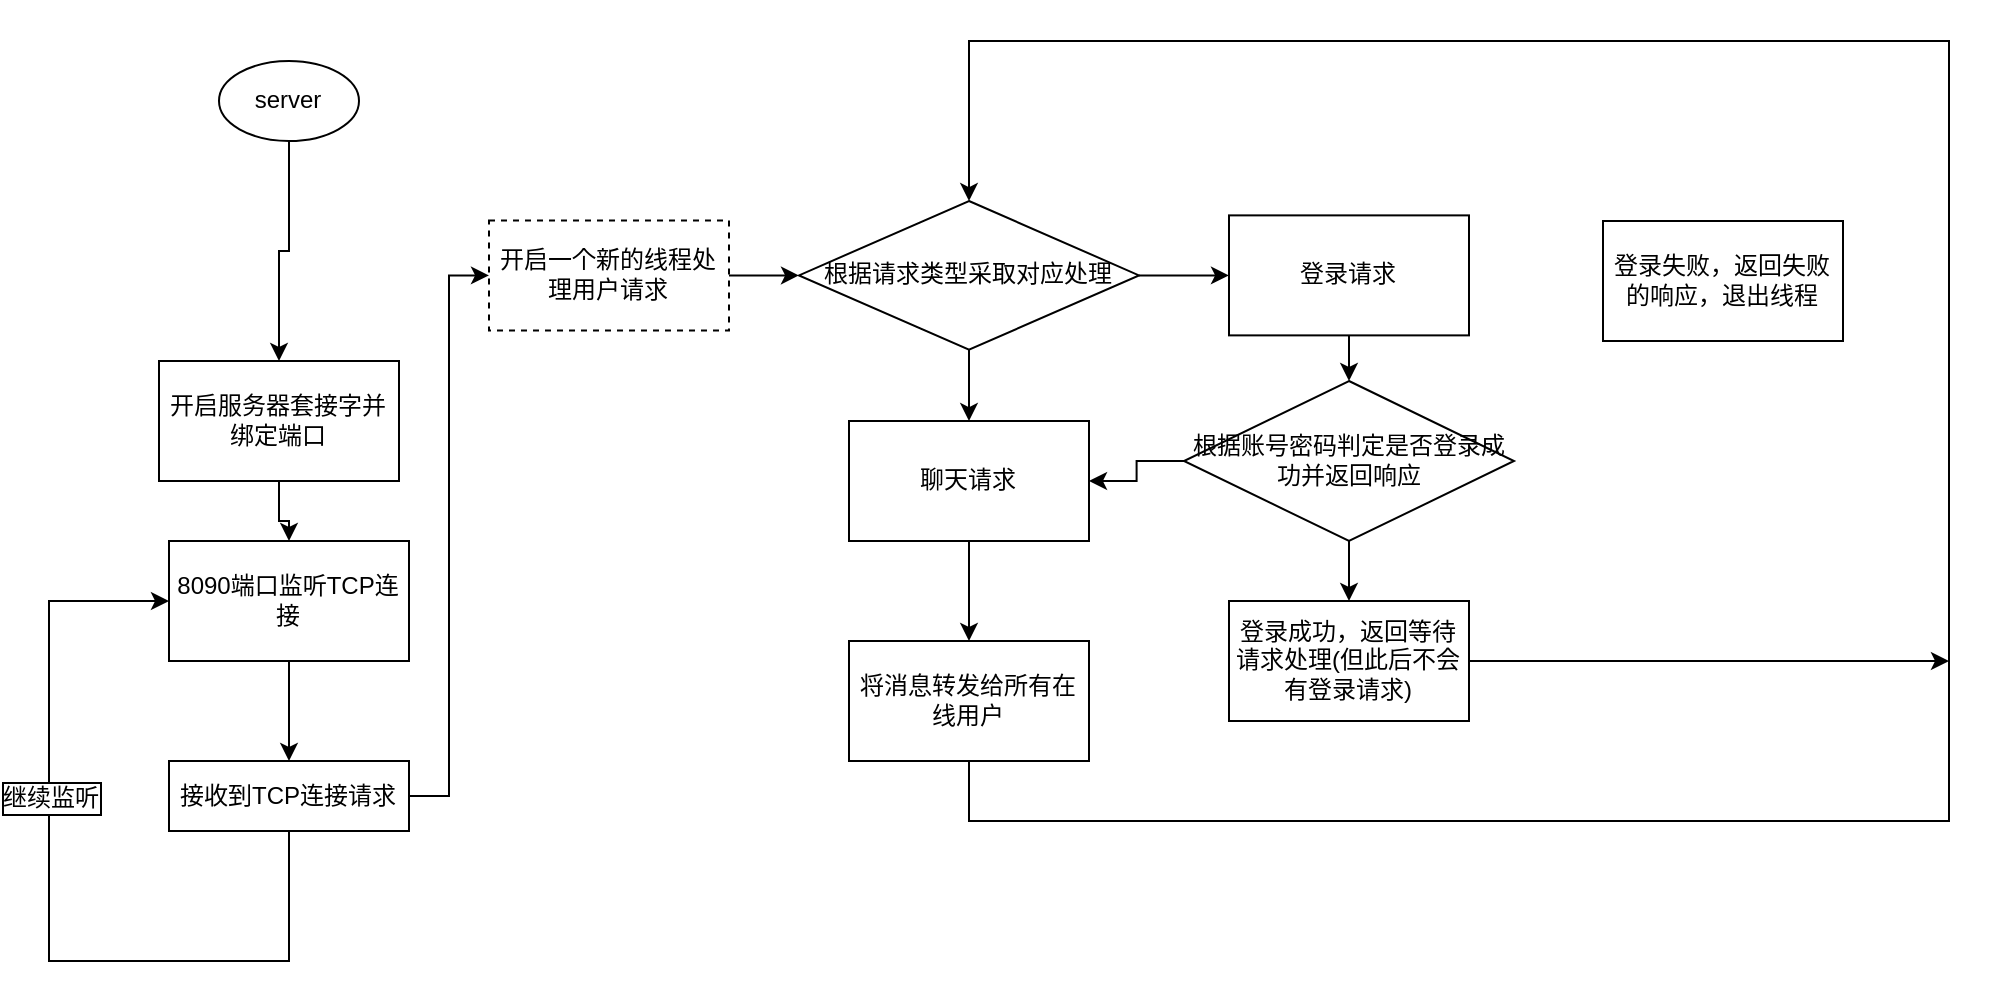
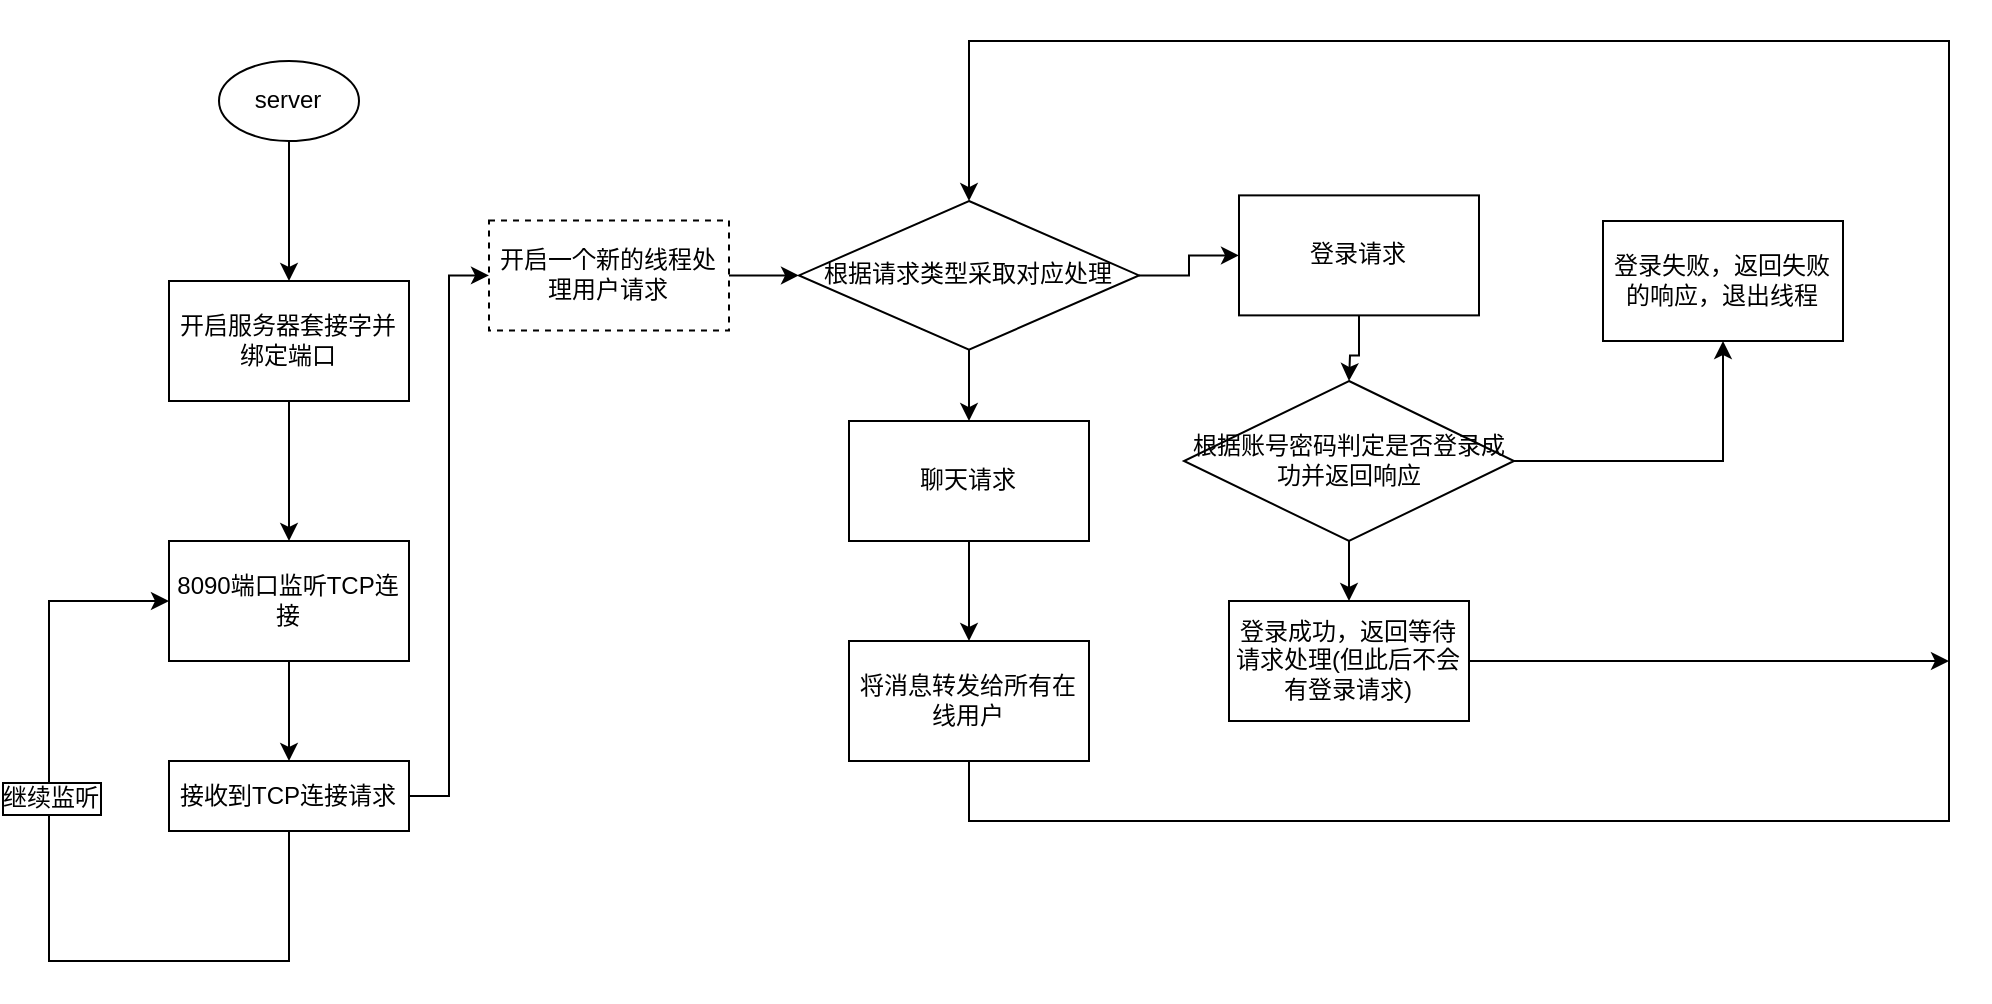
  <mxCell id="0" />
  <mxCell id="1" parent="0" />
  <mxCell id="2" value="" style="edgeStyle=orthogonalEdgeStyle;rounded=0;orthogonalLoop=1;jettySize=auto;html=1;" parent="1" source="3" target="11" edge="1"><mxGeometry relative="1" as="geometry" /></mxCell>
  <mxCell id="3" value="server" style="ellipse;whiteSpace=wrap;html=1;" parent="1" vertex="1"><mxGeometry x="105" y="30" width="70" height="40" as="geometry" /></mxCell>
  <mxCell id="4" value="" style="edgeStyle=orthogonalEdgeStyle;rounded=0;orthogonalLoop=1;jettySize=auto;html=1;" parent="1" source="5" target="7" edge="1"><mxGeometry relative="1" as="geometry" /></mxCell>
  <mxCell id="5" value="8090端口监听TCP连接" style="whiteSpace=wrap;html=1;" parent="1" vertex="1"><mxGeometry x="80" y="270" width="120" height="60" as="geometry" /></mxCell>
  <mxCell id="6" value="" style="edgeStyle=orthogonalEdgeStyle;rounded=0;orthogonalLoop=1;jettySize=auto;html=1;entryX=0;entryY=0.5;entryDx=0;entryDy=0;" parent="1" source="7" target="9" edge="1"><mxGeometry relative="1" as="geometry" /></mxCell>
  <mxCell id="7" value="接收到TCP连接请求" style="whiteSpace=wrap;html=1;" parent="1" vertex="1"><mxGeometry x="80" y="380" width="120" height="35" as="geometry" /></mxCell>
  <mxCell id="8" value="" style="edgeStyle=orthogonalEdgeStyle;rounded=0;orthogonalLoop=1;jettySize=auto;html=1;fontSize=12;entryX=0;entryY=0.5;entryDx=0;entryDy=0;" parent="1" source="9" target="16" edge="1"><mxGeometry relative="1" as="geometry"><mxPoint x="440" y="337.5" as="targetPoint" /></mxGeometry></mxCell>
  <mxCell id="9" value="开启一个新的线程处理用户请求" style="whiteSpace=wrap;html=1;dashed=1;" parent="1" vertex="1"><mxGeometry x="240" y="109.69" width="120" height="55" as="geometry" /></mxCell>
  <mxCell id="10" value="" style="edgeStyle=orthogonalEdgeStyle;rounded=0;orthogonalLoop=1;jettySize=auto;html=1;" parent="1" source="11" target="5" edge="1"><mxGeometry relative="1" as="geometry" /></mxCell>
- <mxCell id="11" value="开启服务器套接字并绑定端口" style="rounded=0;whiteSpace=wrap;html=1;" parent="1" vertex="1"><mxGeometry x="75" y="180" width="120" height="60" as="geometry" /></mxCell>
+ <mxCell id="11" value="开启服务器套接字并绑定端口" style="rounded=0;whiteSpace=wrap;html=1;" parent="1" vertex="1"><mxGeometry x="80" y="140" width="120" height="60" as="geometry" /></mxCell>
  <mxCell id="12" value="" style="endArrow=classic;html=1;rounded=0;exitX=0.5;exitY=1;exitDx=0;exitDy=0;entryX=0;entryY=0.5;entryDx=0;entryDy=0;" parent="1" source="7" target="5" edge="1"><mxGeometry width="50" height="50" relative="1" as="geometry"><mxPoint x="360" y="370" as="sourcePoint" /><mxPoint x="410" y="320" as="targetPoint" /><Array as="points"><mxPoint x="140" y="480" /><mxPoint x="20" y="480" /><mxPoint x="20" y="300" /></Array></mxGeometry></mxCell>
  <mxCell id="13" value="&lt;font style=&quot;font-size: 12px;&quot;&gt;继续监听&lt;/font&gt;" style="edgeLabel;html=1;align=center;verticalAlign=middle;resizable=0;points=[];labelBorderColor=default;" parent="12" vertex="1" connectable="0"><mxGeometry x="0.161" relative="1" as="geometry"><mxPoint y="-20" as="offset" /></mxGeometry></mxCell>
  <mxCell id="14" value="" style="edgeStyle=orthogonalEdgeStyle;rounded=0;orthogonalLoop=1;jettySize=auto;html=1;fontSize=12;" parent="1" source="16" target="18" edge="1"><mxGeometry relative="1" as="geometry" /></mxCell>
  <mxCell id="15" value="" style="edgeStyle=orthogonalEdgeStyle;rounded=0;orthogonalLoop=1;jettySize=auto;html=1;fontSize=12;" parent="1" source="16" target="26" edge="1"><mxGeometry relative="1" as="geometry" /></mxCell>
  <mxCell id="16" value="根据请求类型采取对应处理" style="rhombus;labelBorderColor=none;fontSize=12;fillColor=default;whiteSpace=wrap;" parent="1" vertex="1"><mxGeometry x="395" y="100.01" width="170" height="74.37" as="geometry" /></mxCell>
  <mxCell id="17" value="" style="edgeStyle=orthogonalEdgeStyle;rounded=0;orthogonalLoop=1;jettySize=auto;html=1;fontSize=12;" parent="1" source="18" edge="1"><mxGeometry relative="1" as="geometry"><mxPoint x="670" y="189.995" as="targetPoint" /></mxGeometry></mxCell>
- <mxCell id="18" value="登录请求" style="whiteSpace=wrap;html=1;labelBorderColor=none;" parent="1" vertex="1"><mxGeometry x="610" y="107.195" width="120" height="60" as="geometry" /></mxCell>
- <mxCell id="19" value="" style="edgeStyle=orthogonalEdgeStyle;rounded=0;orthogonalLoop=1;jettySize=auto;html=1;fontSize=12;" parent="1" source="21" target="26" edge="1"><mxGeometry relative="1" as="geometry" /></mxCell>
+ <mxCell id="18" value="登录请求" style="whiteSpace=wrap;html=1;labelBorderColor=none;" parent="1" vertex="1"><mxGeometry x="615" y="97.195" width="120" height="60" as="geometry" /></mxCell>
+ <mxCell id="19" value="" style="edgeStyle=orthogonalEdgeStyle;rounded=0;orthogonalLoop=1;jettySize=auto;html=1;fontSize=12;" parent="1" source="21" target="22" edge="1"><mxGeometry relative="1" as="geometry" /></mxCell>
  <mxCell id="20" value="" style="edgeStyle=orthogonalEdgeStyle;rounded=0;orthogonalLoop=1;jettySize=auto;html=1;fontSize=12;" parent="1" source="21" target="24" edge="1"><mxGeometry relative="1" as="geometry" /></mxCell>
  <mxCell id="21" value="根据账号密码判定是否登录成功并返回响应" style="rhombus;whiteSpace=wrap;html=1;labelBorderColor=none;fontSize=12;fillColor=default;" parent="1" vertex="1"><mxGeometry x="587.5" y="190" width="165" height="80" as="geometry" /></mxCell>
  <mxCell id="22" value="登录失败，返回失败的响应，退出线程" style="whiteSpace=wrap;html=1;labelBorderColor=none;" parent="1" vertex="1"><mxGeometry x="797" y="110" width="120" height="60" as="geometry" /></mxCell>
  <mxCell id="23" style="edgeStyle=orthogonalEdgeStyle;rounded=0;orthogonalLoop=1;jettySize=auto;html=1;exitX=0.5;exitY=1;exitDx=0;exitDy=0;fontSize=12;" parent="1" source="21" target="21" edge="1"><mxGeometry relative="1" as="geometry" /></mxCell>
  <mxCell id="24" value="登录成功，返回等待请求处理(但此后不会有登录请求)" style="whiteSpace=wrap;html=1;labelBorderColor=none;" parent="1" vertex="1"><mxGeometry x="610" y="300" width="120" height="60" as="geometry" /></mxCell>
  <mxCell id="25" value="" style="edgeStyle=orthogonalEdgeStyle;rounded=0;orthogonalLoop=1;jettySize=auto;html=1;fontSize=12;" parent="1" source="26" target="28" edge="1"><mxGeometry relative="1" as="geometry" /></mxCell>
  <mxCell id="26" value="聊天请求" style="whiteSpace=wrap;html=1;labelBorderColor=none;" parent="1" vertex="1"><mxGeometry x="420" y="210.005" width="120" height="60" as="geometry" /></mxCell>
  <mxCell id="27" style="edgeStyle=orthogonalEdgeStyle;rounded=0;orthogonalLoop=1;jettySize=auto;html=1;exitX=0.5;exitY=1;exitDx=0;exitDy=0;fontSize=12;" parent="1" source="26" target="26" edge="1"><mxGeometry relative="1" as="geometry" /></mxCell>
  <mxCell id="28" value="将消息转发给所有在线用户" style="whiteSpace=wrap;html=1;labelBorderColor=none;" parent="1" vertex="1"><mxGeometry x="420" y="319.995" width="120" height="60" as="geometry" /></mxCell>
  <mxCell id="29" value="" style="endArrow=classic;html=1;rounded=0;fontSize=12;entryX=0.5;entryY=0;entryDx=0;entryDy=0;" parent="1" target="16" edge="1"><mxGeometry width="50" height="50" relative="1" as="geometry"><mxPoint x="480" y="380" as="sourcePoint" /><mxPoint x="540" y="420" as="targetPoint" /><Array as="points"><mxPoint x="480" y="410" /><mxPoint x="710" y="410" /><mxPoint x="970" y="410" /><mxPoint x="970" y="20" /><mxPoint x="480" y="20" /></Array></mxGeometry></mxCell>
  <mxCell id="30" value="" style="endArrow=classic;html=1;rounded=0;fontSize=12;exitX=1;exitY=0.5;exitDx=0;exitDy=0;" parent="1" source="24" edge="1"><mxGeometry width="50" height="50" relative="1" as="geometry"><mxPoint x="480" y="380" as="sourcePoint" /><mxPoint x="970" y="330" as="targetPoint" /><Array as="points" /></mxGeometry></mxCell>
